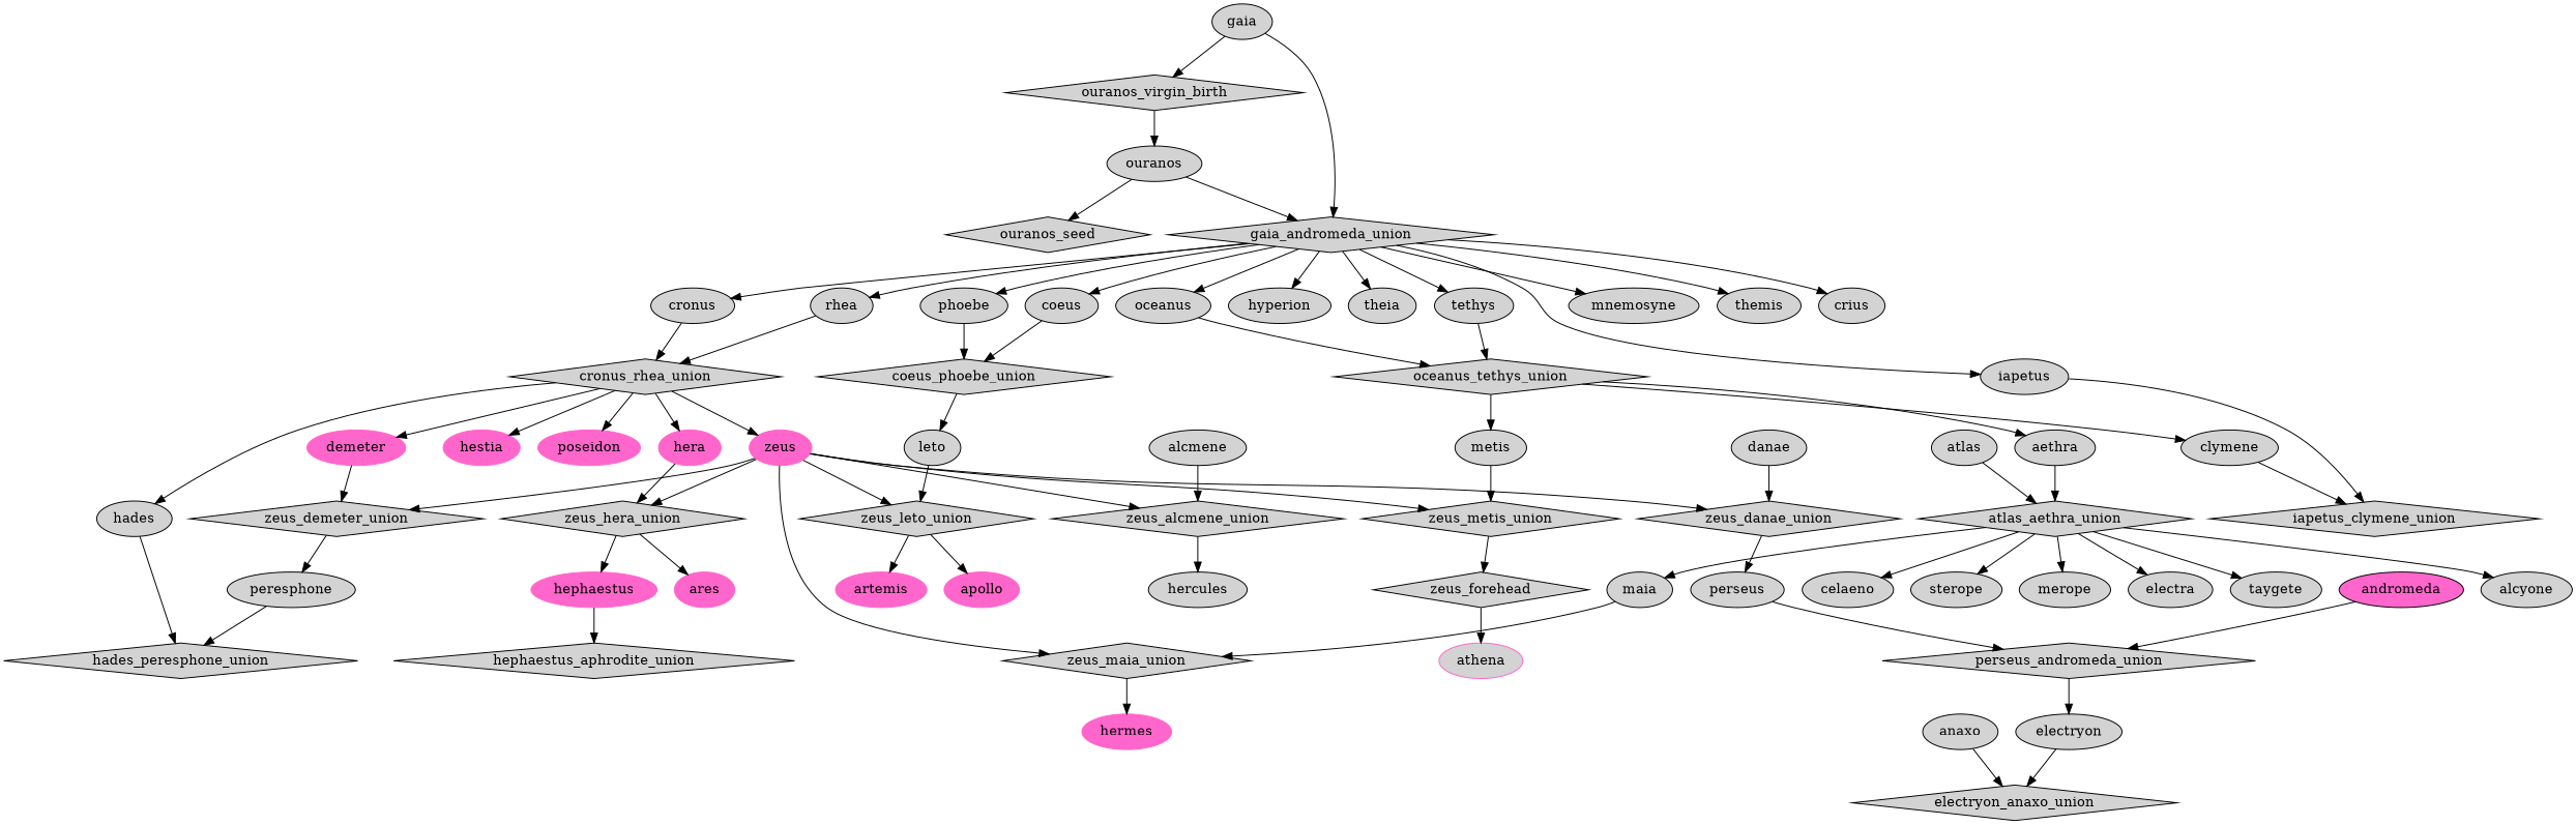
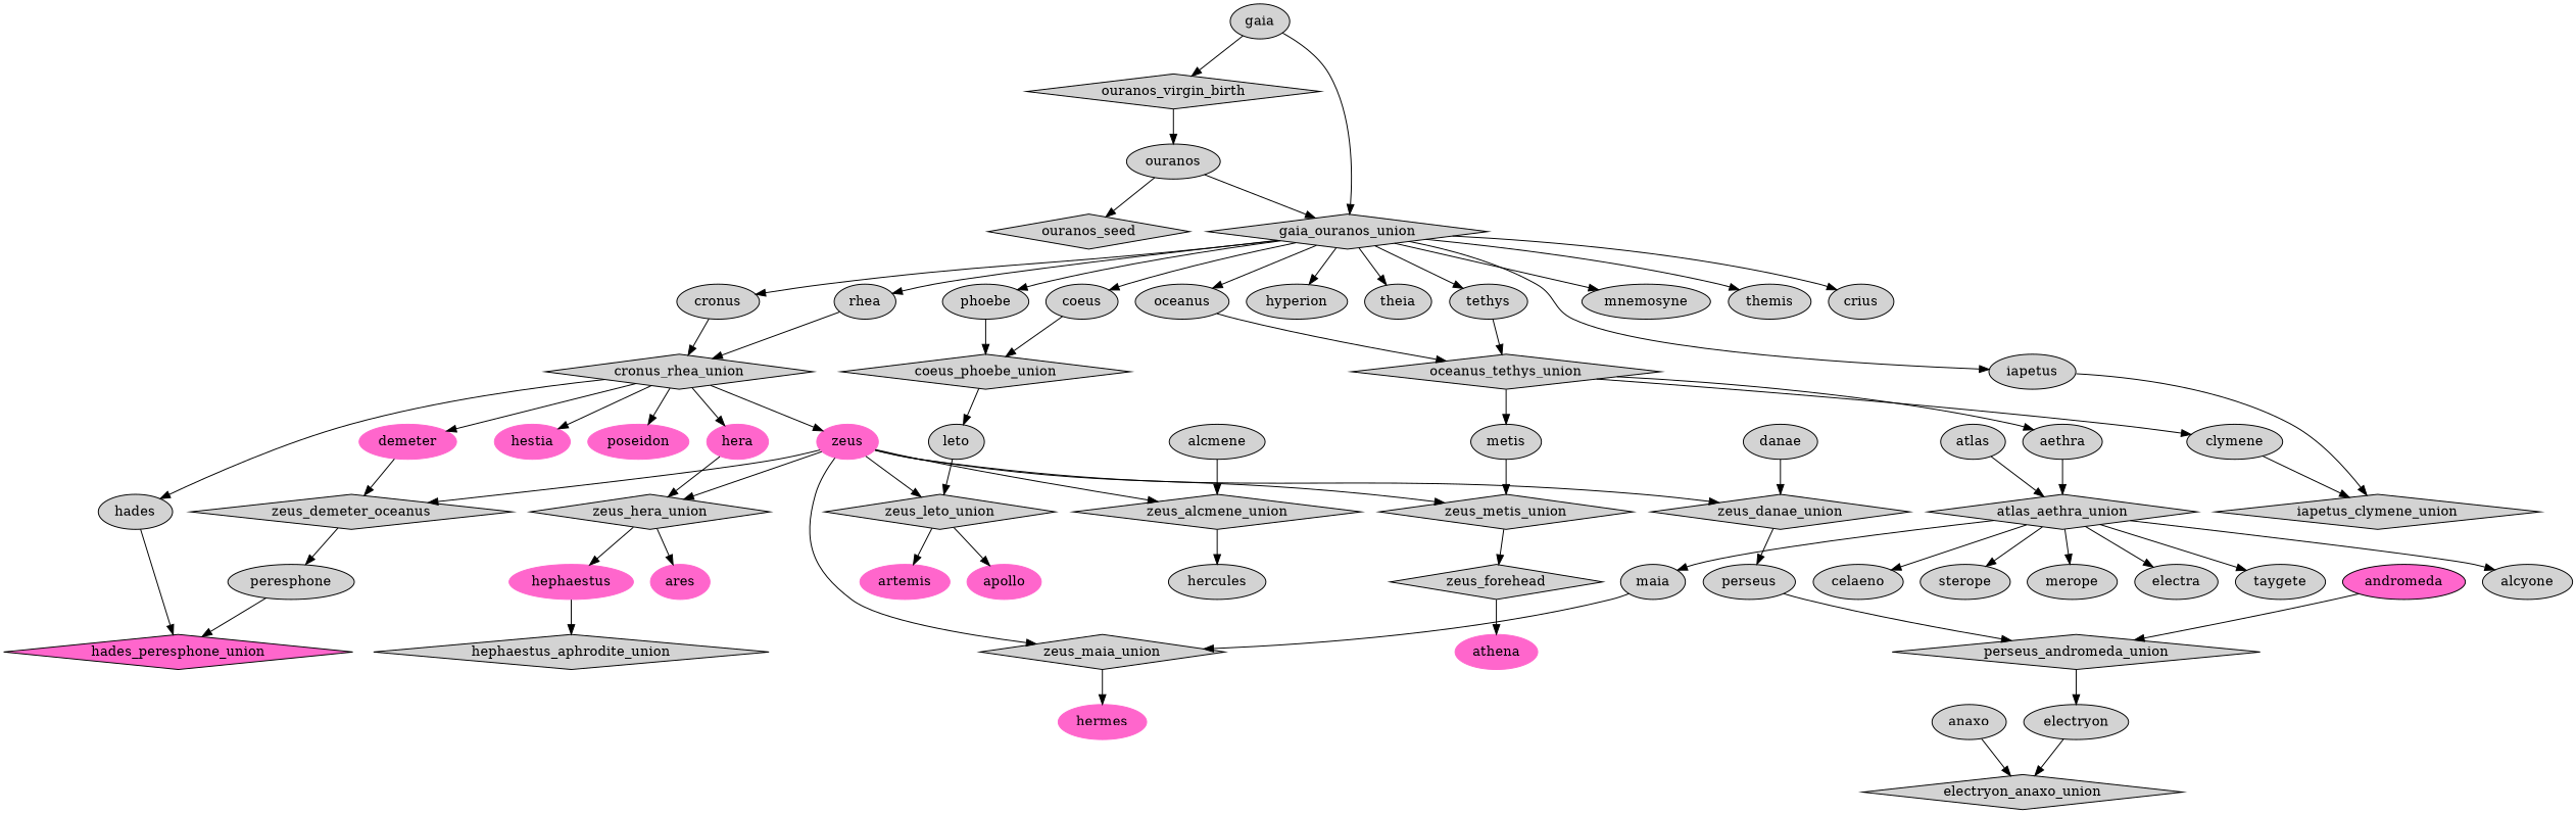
  digraph {
    node [style=filled]
    hera [color="#ff66cc"]
    hestia [color="#ff66cc"]
    demeter [color="#ff66cc"]
    poseidon [color="#ff66cc"]
    zeus [color="#ff66cc"]
    hephaestus [color="#ff66cc"]
    ares [color="#ff66cc"]
    apollo [color="#ff66cc"]
    artemis [color="#ff66cc"]
-   athena [color="#ff66cc" fillcolor=lightgrey]
+   athena [color="#ff66cc"]
    hermes [color="#ff66cc"]
    zeus_hera_union [shape=diamond]
-   zeus_demeter_union [shape=diamond]
+   zeus_demeter_union [shape=diamond label=zeus_demeter_oceanus]
    zeus_metis_union [shape=diamond]
    zeus_leto_union [shape=diamond]
    zeus_maia_union [shape=diamond]
    zeus_danae_union [shape=diamond]
    zeus_alcmene_union [shape=diamond]
    hephaestus_aphrodite_union [shape=diamond]
    peresphone
    zeus_forehead [shape=diamond]
    perseus
    hercules
    ouranos_virgin_birth [shape=diamond]
    ouranos
    gaia
-   gaia_ouranos_union [shape=diamond label=gaia_andromeda_union]
+   gaia_ouranos_union [shape=diamond]
    oceanus
    tethys
    hyperion
    theia
    coeus
    phoebe
    cronus
    rhea
    mnemosyne
    themis
    crius
    iapetus
    ouranos_seed [shape=diamond]
    oceanus_tethys_union [shape=diamond]
    coeus_phoebe_union [shape=diamond]
    cronus_rhea_union [shape=diamond]
    iapetus_clymene_union [shape=diamond]
    metis
    clymene
    aethra
    leto
    hades
    atlas_aethra_union [shape=diamond]
    maia
    electra
    taygete
    alcyone
    celaeno
    sterope
    merope
    atlas
-   hades_peresphone_union [shape=diamond]
+   hades_peresphone_union [shape=diamond fillcolor="#ff66cc"]
    perseus_andromeda_union [shape=diamond]
    electryon
    danae
    electryon_anaxo_union [shape=diamond]
    andromeda [fillcolor="#ff66cc"]
    alcmene
    anaxo
    subgraph sub_1 {
      hera
      hestia
      demeter
      poseidon
      zeus
      hephaestus
      ares
      apollo
      artemis
      athena
      hermes
    }
    hera -> zeus_hera_union
    demeter -> zeus_demeter_union
    zeus -> zeus_hera_union
    zeus -> zeus_demeter_union
    zeus -> zeus_metis_union
    zeus -> zeus_leto_union
    zeus -> zeus_maia_union
    zeus -> zeus_danae_union
    zeus -> zeus_alcmene_union
    hephaestus -> hephaestus_aphrodite_union
    zeus_hera_union -> hephaestus
    zeus_hera_union -> ares
    zeus_demeter_union -> peresphone
    zeus_metis_union -> zeus_forehead
    zeus_leto_union -> apollo
    zeus_leto_union -> artemis
    zeus_maia_union -> hermes
    zeus_danae_union -> perseus
    zeus_alcmene_union -> hercules
    peresphone -> hades_peresphone_union
    zeus_forehead -> athena
    perseus -> perseus_andromeda_union
    ouranos_virgin_birth -> ouranos
    ouranos -> gaia_ouranos_union
    ouranos -> ouranos_seed
    gaia -> ouranos_virgin_birth
    gaia -> gaia_ouranos_union
    gaia_ouranos_union -> oceanus
    gaia_ouranos_union -> tethys
    gaia_ouranos_union -> hyperion
    gaia_ouranos_union -> theia
    gaia_ouranos_union -> coeus
    gaia_ouranos_union -> phoebe
    gaia_ouranos_union -> cronus
    gaia_ouranos_union -> rhea
    gaia_ouranos_union -> mnemosyne
    gaia_ouranos_union -> themis
    gaia_ouranos_union -> crius
    gaia_ouranos_union -> iapetus
    oceanus -> oceanus_tethys_union
    tethys -> oceanus_tethys_union
    coeus -> coeus_phoebe_union
    phoebe -> coeus_phoebe_union
    cronus -> cronus_rhea_union
    rhea -> cronus_rhea_union
    iapetus -> iapetus_clymene_union
    oceanus_tethys_union -> metis
    oceanus_tethys_union -> clymene
    oceanus_tethys_union -> aethra
    coeus_phoebe_union -> leto
    cronus_rhea_union -> hera
    cronus_rhea_union -> hestia
    cronus_rhea_union -> demeter
    cronus_rhea_union -> poseidon
    cronus_rhea_union -> zeus
    cronus_rhea_union -> hades
    metis -> zeus_metis_union
    clymene -> iapetus_clymene_union
    aethra -> atlas_aethra_union
    leto -> zeus_leto_union
    hades -> hades_peresphone_union
    atlas_aethra_union -> maia
    atlas_aethra_union -> electra
    atlas_aethra_union -> taygete
    atlas_aethra_union -> alcyone
    atlas_aethra_union -> celaeno
    atlas_aethra_union -> sterope
    atlas_aethra_union -> merope
    maia -> zeus_maia_union
    atlas -> atlas_aethra_union
    perseus_andromeda_union -> electryon
    electryon -> electryon_anaxo_union
    danae -> zeus_danae_union
    andromeda -> perseus_andromeda_union
    alcmene -> zeus_alcmene_union
    anaxo -> electryon_anaxo_union
  }
